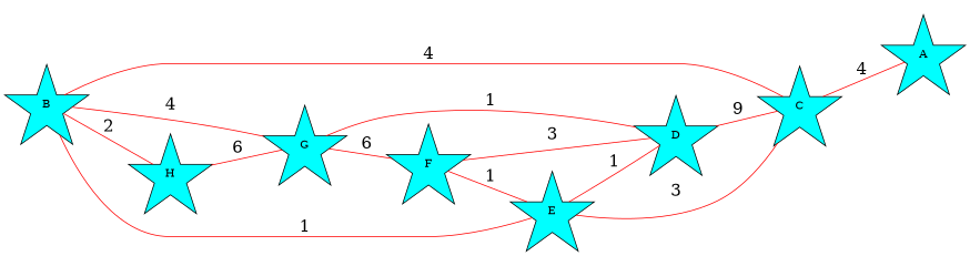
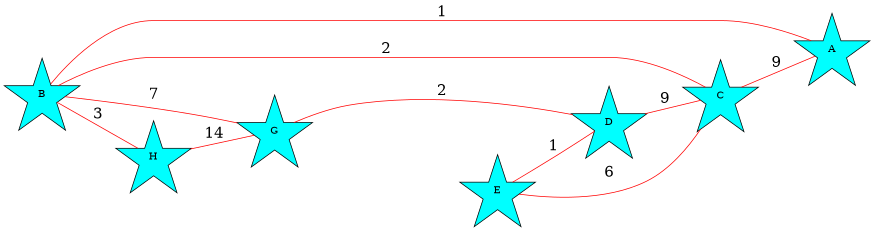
  graph {
    rankdir=LR
    node [fillcolor=aqua shape=star style=filled]
    edge [color=red fontsize="20pt"]
    B
    H
    G
    C
    A
-   F
    D
    E
-   B -- H [label=2]
-   B -- G [label=4]
-   B -- C [label=4]
-   B -- E [label=1]
-   H -- G [label=6]
-   G -- F [label=6]
-   C -- A [label=4]
-   F -- D [label=3]
-   F -- E [label=1]
-   D -- G [label=1]
+   B -- H [label=3]
+   B -- G [label=7]
+   B -- C [label=2]
+   B -- A [label=1]
+   H -- G [label=14]
+   C -- A [label=9]
+   D -- G [label=2]
    D -- C [label=9]
-   E -- C [label=3]
+   E -- C [label=6]
    E -- D [label=1]
  }
